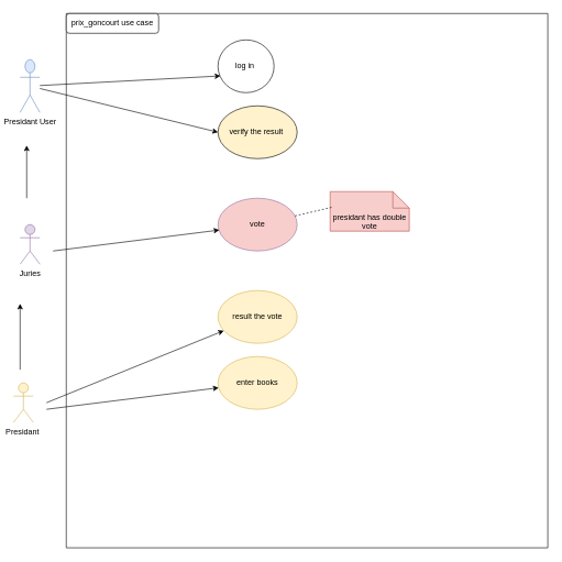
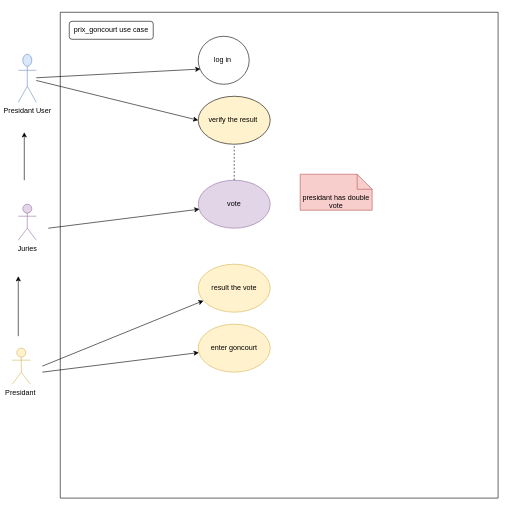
  <mxCell id="0" />
  <mxCell id="1" parent="0" />
  <mxCell id="2" value="" style="swimlane;startSize=0;" vertex="1" parent="1"><mxGeometry x="100" y="20" width="730" height="810" as="geometry" /></mxCell>
- <mxCell id="3" value="prix_goncourt use case" style="rounded=1;whiteSpace=wrap;html=1;" vertex="1" parent="2"><mxGeometry width="140" height="30" as="geometry" /></mxCell>
+ <mxCell id="3" value="prix_goncourt use case" style="rounded=1;whiteSpace=wrap;html=1;" vertex="1" parent="2"><mxGeometry x="15" y="15" width="140" height="30" as="geometry" /></mxCell>
  <mxCell id="4" value="log in&amp;nbsp;" style="ellipse;whiteSpace=wrap;html=1;" vertex="1" parent="2"><mxGeometry x="230" y="40" width="85" height="80" as="geometry" /></mxCell>
  <mxCell id="5" value="verify the result&amp;nbsp;" style="ellipse;whiteSpace=wrap;html=1;fillColor=#fff2cc;" vertex="1" parent="2"><mxGeometry x="230" y="140" width="120" height="80" as="geometry" /></mxCell>
- <mxCell id="6" value="vote" style="ellipse;whiteSpace=wrap;html=1;fillColor=#f8cecc;strokeColor=#9673a6;" vertex="1" parent="2"><mxGeometry x="230" y="280" width="120" height="80" as="geometry" /></mxCell>
- <mxCell id="7" value="enter books" style="ellipse;whiteSpace=wrap;html=1;fillColor=#fff2cc;strokeColor=#d6b656;" vertex="1" parent="2"><mxGeometry x="230" y="520" width="120" height="80" as="geometry" /></mxCell>
+ <mxCell id="6" value="vote" style="ellipse;whiteSpace=wrap;html=1;fillColor=#e1d5e7;strokeColor=#9673a6;" vertex="1" parent="2"><mxGeometry x="230" y="280" width="120" height="80" as="geometry" /></mxCell>
+ <mxCell id="7" value="enter goncourt" style="ellipse;whiteSpace=wrap;html=1;fillColor=#fff2cc;strokeColor=#d6b656;" vertex="1" parent="2"><mxGeometry x="230" y="520" width="120" height="80" as="geometry" /></mxCell>
  <mxCell id="8" value="presidant has double vote" style="shape=note2;boundedLbl=1;whiteSpace=wrap;html=1;size=25;verticalAlign=top;align=center;fillColor=#f8cecc;strokeColor=#b85450;" vertex="1" parent="2"><mxGeometry x="400" y="270" width="120" height="60" as="geometry" /></mxCell>
- <mxCell id="9" value="" style="endArrow=none;dashed=1;html=1;rounded=0;entryX=0.02;entryY=0.397;entryDx=0;entryDy=0;entryPerimeter=0;" edge="1" parent="2" source="6" target="8"><mxGeometry width="50" height="50" relative="1" as="geometry"><mxPoint x="270" y="380" as="sourcePoint" /><mxPoint x="320" y="330" as="targetPoint" /></mxGeometry></mxCell>
+ <mxCell id="9" value="" style="endArrow=none;dashed=1;html=1;rounded=0;" edge="1" parent="2" source="6" target="5"><mxGeometry width="50" height="50" relative="1" as="geometry"><mxPoint x="270" y="380" as="sourcePoint" /><mxPoint x="320" y="330" as="targetPoint" /></mxGeometry></mxCell>
  <mxCell id="10" value="result the vote" style="ellipse;whiteSpace=wrap;html=1;fillColor=#fff2cc;strokeColor=#d6b656;" vertex="1" parent="2"><mxGeometry x="230" y="420" width="120" height="80" as="geometry" /></mxCell>
  <mxCell id="11" value="Presidant User" style="shape=umlActor;verticalLabelPosition=bottom;verticalAlign=top;html=1;outlineConnect=0;fillColor=#dae8fc;strokeColor=#6c8ebf;" vertex="1" parent="1"><mxGeometry x="30" y="90" width="30" height="80" as="geometry" /></mxCell>
  <mxCell id="12" value="Juries" style="shape=umlActor;verticalLabelPosition=bottom;verticalAlign=top;html=1;outlineConnect=0;fillColor=#e1d5e7;strokeColor=#9673a6;" vertex="1" parent="1"><mxGeometry x="30" y="340" width="30" height="60" as="geometry" /></mxCell>
  <mxCell id="13" value="Presidant&amp;nbsp;" style="shape=umlActor;verticalLabelPosition=bottom;verticalAlign=top;html=1;outlineConnect=0;fillColor=#fff2cc;strokeColor=#d6b656;" vertex="1" parent="1"><mxGeometry x="20" y="580" width="30" height="60" as="geometry" /></mxCell>
  <mxCell id="14" value="" style="endArrow=classic;html=1;rounded=0;" edge="1" parent="1"><mxGeometry width="50" height="50" relative="1" as="geometry"><mxPoint x="30" y="560" as="sourcePoint" /><mxPoint x="30" y="460" as="targetPoint" /></mxGeometry></mxCell>
  <mxCell id="15" value="" style="endArrow=classic;html=1;rounded=0;" edge="1" parent="1"><mxGeometry width="50" height="50" relative="1" as="geometry"><mxPoint x="40" y="300" as="sourcePoint" /><mxPoint x="40" y="220" as="targetPoint" /></mxGeometry></mxCell>
  <mxCell id="16" value="" style="endArrow=classic;html=1;rounded=0;entryX=0.043;entryY=0.683;entryDx=0;entryDy=0;entryPerimeter=0;" edge="1" parent="1" source="11" target="4"><mxGeometry width="50" height="50" relative="1" as="geometry"><mxPoint x="370" y="300" as="sourcePoint" /><mxPoint x="420" y="250" as="targetPoint" /></mxGeometry></mxCell>
  <mxCell id="17" value="" style="endArrow=classic;html=1;rounded=0;entryX=0;entryY=0.5;entryDx=0;entryDy=0;" edge="1" parent="1" source="11" target="5"><mxGeometry width="50" height="50" relative="1" as="geometry"><mxPoint x="80" y="170" as="sourcePoint" /><mxPoint x="420" y="250" as="targetPoint" /></mxGeometry></mxCell>
  <mxCell id="18" value="" style="endArrow=classic;html=1;rounded=0;entryX=0.017;entryY=0.603;entryDx=0;entryDy=0;entryPerimeter=0;" edge="1" parent="1" target="6"><mxGeometry width="50" height="50" relative="1" as="geometry"><mxPoint x="80" y="380" as="sourcePoint" /><mxPoint x="420" y="450" as="targetPoint" /></mxGeometry></mxCell>
  <mxCell id="19" value="" style="endArrow=classic;html=1;rounded=0;" edge="1" parent="1" target="7"><mxGeometry width="50" height="50" relative="1" as="geometry"><mxPoint x="70" y="620" as="sourcePoint" /><mxPoint x="420" y="650" as="targetPoint" /></mxGeometry></mxCell>
  <mxCell id="20" value="" style="endArrow=classic;html=1;rounded=0;" edge="1" parent="1" target="10"><mxGeometry width="50" height="50" relative="1" as="geometry"><mxPoint x="70" y="610" as="sourcePoint" /><mxPoint x="420" y="350" as="targetPoint" /></mxGeometry></mxCell>
